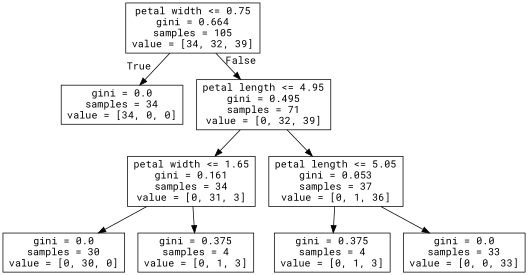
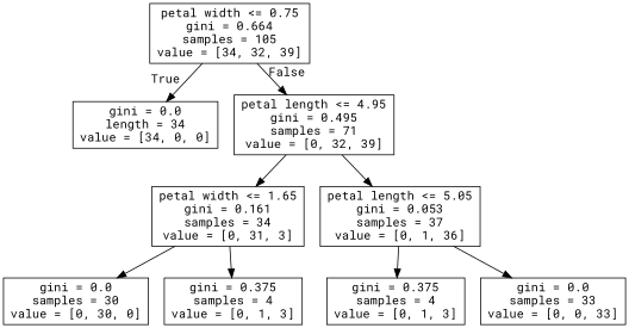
  digraph {
    fontname="Roboto Mono"
    node [shape=box fontname="Roboto Mono"]
    edge [fontname="Roboto Mono"]
    n1 [label="petal width <= 0.75\ngini = 0.664\nsamples = 105\nvalue = [34, 32, 39]"]
-   n2 [label="gini = 0.0\nsamples = 34\nvalue = [34, 0, 0]"]
+   n2 [label="gini = 0.0\nlength = 34\nvalue = [34, 0, 0]"]
    n3 [label="petal length <= 4.95\ngini = 0.495\nsamples = 71\nvalue = [0, 32, 39]"]
    n4 [label="petal width <= 1.65\ngini = 0.161\nsamples = 34\nvalue = [0, 31, 3]"]
    n5 [label="petal length <= 5.05\ngini = 0.053\nsamples = 37\nvalue = [0, 1, 36]"]
    n6 [label="gini = 0.0\nsamples = 30\nvalue = [0, 30, 0]"]
    n7 [label="gini = 0.375\nsamples = 4\nvalue = [0, 1, 3]"]
    n8 [label="gini = 0.375\nsamples = 4\nvalue = [0, 1, 3]"]
    n9 [label="gini = 0.0\nsamples = 33\nvalue = [0, 0, 33]"]
    n1 -> n2 [headlabel=True labelangle=45 labeldistance=2.5]
    n1 -> n3 [headlabel=False labelangle=-45 labeldistance=2.5]
    n3 -> n4
    n3 -> n5
    n4 -> n6
    n4 -> n7
    n5 -> n8
    n5 -> n9
  }
